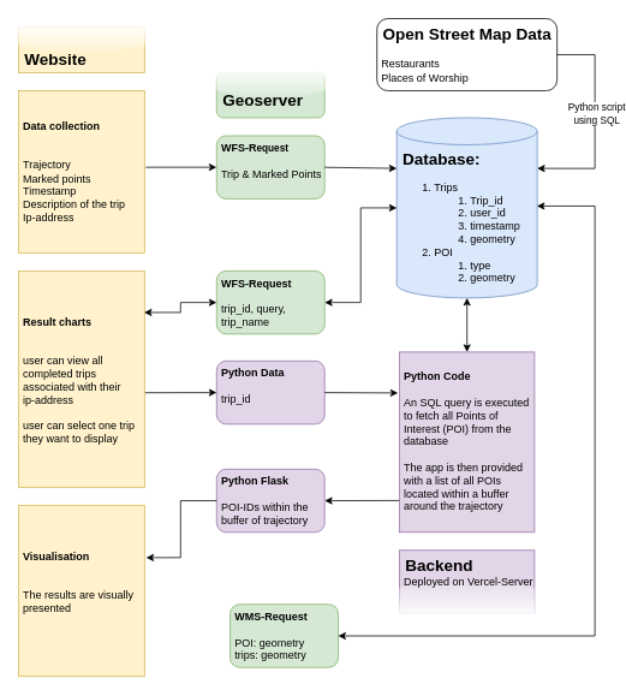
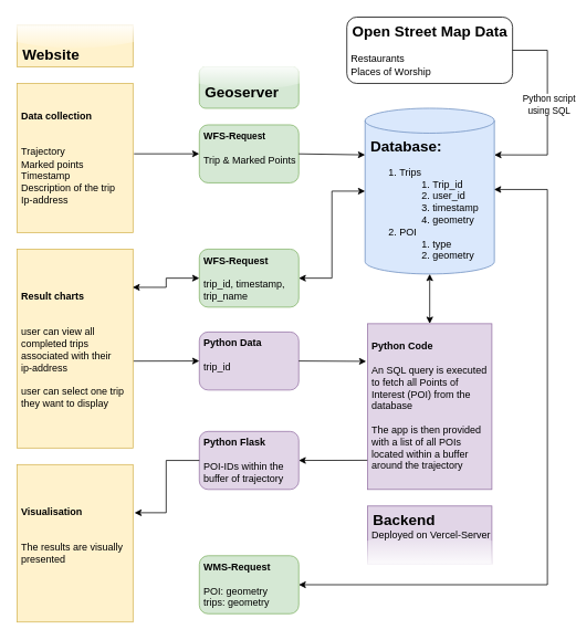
  <mxCell id="0" />
  <mxCell id="1" parent="0" />
  <mxCell id="2" value="&lt;b&gt;&lt;font style=&quot;font-size: 18px;&quot;&gt;&amp;nbsp;Database:&lt;/font&gt;&lt;/b&gt;&lt;br&gt;&lt;ol&gt;&lt;li&gt;Trips&lt;/li&gt;&lt;ol&gt;&lt;li&gt;Trip_id&lt;/li&gt;&lt;li&gt;user_id&lt;/li&gt;&lt;li&gt;timestamp&lt;/li&gt;&lt;li&gt;geometry&lt;/li&gt;&lt;/ol&gt;&lt;li&gt;POI&lt;/li&gt;&lt;ol&gt;&lt;li&gt;type&lt;/li&gt;&lt;li&gt;geometry&lt;/li&gt;&lt;/ol&gt;&lt;/ol&gt;" style="shape=cylinder3;whiteSpace=wrap;html=1;boundedLbl=1;backgroundOutline=1;size=15;align=left;verticalAlign=top;fillColor=#dae8fc;strokeColor=#6c8ebf;" parent="1" vertex="1"><mxGeometry x="440" y="130" width="156" height="200" as="geometry" /></mxCell>
  <mxCell id="3" style="edgeStyle=orthogonalEdgeStyle;rounded=0;orthogonalLoop=1;jettySize=auto;html=1;exitX=1.009;exitY=0.472;exitDx=0;exitDy=0;exitPerimeter=0;" parent="1" source="4" target="9" edge="1"><mxGeometry relative="1" as="geometry" /></mxCell>
  <mxCell id="4" value="&lt;div&gt;&lt;span style=&quot;border-color: var(--border-color);&quot;&gt;&lt;b&gt;&amp;nbsp;Data collection&lt;/b&gt;&lt;/span&gt;&lt;/div&gt;&lt;div&gt;&lt;br&gt;&lt;/div&gt;&lt;div&gt;&lt;br&gt;&lt;/div&gt;&lt;div&gt;&lt;span style=&quot;border-color: var(--border-color);&quot;&gt;&lt;span style=&quot;background-color: initial;&quot;&gt;&amp;nbsp;Trajectory&lt;/span&gt;&lt;/span&gt;&lt;/div&gt;&lt;div&gt;&lt;span style=&quot;border-color: var(--border-color);&quot;&gt;&lt;span style=&quot;background-color: initial;&quot;&gt;&amp;nbsp;Marked points&lt;/span&gt;&lt;/span&gt;&lt;/div&gt;&lt;div&gt;&lt;span style=&quot;border-color: var(--border-color);&quot;&gt;&lt;span style=&quot;background-color: initial;&quot;&gt;&amp;nbsp;Timestamp&lt;/span&gt;&lt;/span&gt;&lt;/div&gt;&lt;div&gt;&lt;span style=&quot;border-color: var(--border-color);&quot;&gt;&lt;span style=&quot;background-color: initial;&quot;&gt;&amp;nbsp;Description of the trip&lt;/span&gt;&lt;/span&gt;&lt;/div&gt;&lt;div&gt;&lt;span style=&quot;border-color: var(--border-color);&quot;&gt;&lt;span style=&quot;background-color: initial;&quot;&gt;&amp;nbsp;Ip-address&lt;br&gt;&lt;/span&gt;&lt;/span&gt;&lt;/div&gt;&lt;div&gt;&lt;span style=&quot;border-color: var(--border-color);&quot;&gt;&lt;span style=&quot;background-color: initial;&quot;&gt;&lt;/span&gt;&lt;/span&gt;&lt;/div&gt;" style="rounded=0;whiteSpace=wrap;html=1;fillColor=#fff2cc;strokeColor=#d6b656;align=left;" parent="1" vertex="1"><mxGeometry x="20" y="100" width="140" height="180" as="geometry" /></mxCell>
  <mxCell id="5" value="&lt;font style=&quot;&quot;&gt;&lt;font style=&quot;font-size: 18px;&quot;&gt;&lt;b style=&quot;&quot;&gt;&amp;nbsp;Open Street Map Data&lt;/b&gt;&lt;br&gt;&lt;/font&gt;&lt;/font&gt;&lt;div&gt;&lt;font style=&quot;&quot;&gt;&lt;br&gt;&lt;/font&gt;&lt;/div&gt;&lt;div&gt;&lt;font style=&quot;&quot;&gt;&amp;nbsp;Restaurants&lt;/font&gt;&lt;/div&gt;&lt;font style=&quot;&quot;&gt;&amp;nbsp;Places of Worship&lt;br&gt;&lt;/font&gt;" style="rounded=1;whiteSpace=wrap;html=1;align=left;" parent="1" vertex="1"><mxGeometry x="418" y="20" width="200" height="80" as="geometry" /></mxCell>
  <mxCell id="6" value="&lt;div&gt;&lt;b&gt;&lt;br&gt;&lt;/b&gt;&lt;/div&gt;&lt;div&gt;&lt;b&gt;&lt;br&gt;&lt;/b&gt;&lt;/div&gt;&lt;div&gt;&lt;b&gt;&lt;br&gt;&lt;/b&gt;&lt;/div&gt;&lt;div&gt;&lt;b&gt;&amp;nbsp;Result charts&lt;/b&gt;&lt;/div&gt;&lt;br&gt;&lt;br&gt;&lt;div&gt;&lt;span style=&quot;border-color: var(--border-color);&quot;&gt;&lt;font style=&quot;font-size: 12px;&quot;&gt;&amp;nbsp;user can view all&lt;br&gt;&amp;nbsp;completed trips&lt;br&gt;&amp;nbsp;associated with their &lt;br&gt;&amp;nbsp;ip-address&lt;/font&gt;&lt;/span&gt;&lt;/div&gt;&lt;div&gt;&lt;span style=&quot;border-color: var(--border-color);&quot;&gt;&lt;font style=&quot;font-size: 12px;&quot;&gt;&lt;br&gt;&lt;/font&gt;&lt;/span&gt;&lt;/div&gt;&lt;div&gt;&lt;span style=&quot;border-color: var(--border-color);&quot;&gt;&lt;font style=&quot;font-size: 12px;&quot;&gt;&amp;nbsp;user can select one trip&lt;br&gt;&amp;nbsp;they want to display&lt;br&gt;&lt;/font&gt;&lt;/span&gt;&lt;/div&gt;&lt;div&gt;&lt;span style=&quot;border-color: var(--border-color);&quot;&gt;&lt;/span&gt;&lt;/div&gt;" style="rounded=0;whiteSpace=wrap;html=1;verticalAlign=top;align=left;fillColor=#fff2cc;strokeColor=#d6b656;" parent="1" vertex="1"><mxGeometry x="20" y="300" width="140" height="240" as="geometry" /></mxCell>
  <mxCell id="7" value="" style="endArrow=classic;html=1;rounded=0;exitX=1;exitY=0.5;exitDx=0;exitDy=0;entryX=1;entryY=0;entryDx=0;entryDy=56.25;entryPerimeter=0;edgeStyle=orthogonalEdgeStyle;" parent="1" source="5" target="2" edge="1"><mxGeometry width="50" height="50" relative="1" as="geometry"><mxPoint x="530" y="100" as="sourcePoint" /><mxPoint x="580" y="50" as="targetPoint" /><Array as="points"><mxPoint x="660" y="60" /><mxPoint x="660" y="186" /></Array></mxGeometry></mxCell>
  <mxCell id="8" value="Python script&lt;br style=&quot;border-color: var(--border-color);&quot;&gt;using SQL" style="edgeLabel;html=1;align=center;verticalAlign=middle;resizable=0;points=[];" parent="7" vertex="1" connectable="0"><mxGeometry x="-0.648" y="-1" relative="1" as="geometry"><mxPoint x="2" y="64" as="offset" /></mxGeometry></mxCell>
  <mxCell id="9" value="&lt;div&gt;&lt;b&gt;&amp;nbsp;WFS-R&lt;/b&gt;&lt;span style=&quot;font-weight: bold; font-size: 11px; text-align: center;&quot;&gt;equest&lt;/span&gt;&lt;/div&gt;&lt;div&gt;&lt;span style=&quot;font-weight: bold; font-size: 11px; text-align: center;&quot;&gt;&lt;/span&gt;&lt;/div&gt;&lt;div&gt;&lt;br&gt;&lt;/div&gt;&lt;div&gt;&amp;nbsp;Trip &amp;amp; Marked Points&lt;/div&gt;" style="rounded=1;whiteSpace=wrap;html=1;align=left;verticalAlign=top;fillColor=#d5e8d4;strokeColor=#82b366;shadow=0;" parent="1" vertex="1"><mxGeometry x="240" y="150" width="120" height="70" as="geometry" /></mxCell>
  <mxCell id="10" value="&lt;div&gt;&lt;b&gt;&lt;br&gt;&lt;/b&gt;&lt;/div&gt;&lt;div&gt;&lt;b&gt;&amp;nbsp;Python Code &lt;/b&gt;&lt;br&gt;&lt;/div&gt;&lt;div&gt;&lt;br&gt;&lt;/div&gt;&lt;div&gt;&amp;nbsp;An SQL query is executed&lt;br&gt;&amp;nbsp;to fetch all Points of&lt;br&gt;&amp;nbsp;Interest (POI) from the&lt;br&gt;&amp;nbsp;database&lt;/div&gt;&lt;div&gt;&amp;nbsp;&lt;/div&gt;&lt;div&gt;&amp;nbsp;The app is then provided&lt;br&gt;&amp;nbsp;with a list of all POIs&lt;br&gt;&amp;nbsp;located within a buffer&lt;br&gt;&amp;nbsp;around the trajectory&lt;/div&gt;" style="rounded=0;whiteSpace=wrap;html=1;verticalAlign=top;align=left;fillColor=#e1d5e7;strokeColor=#9673a6;" parent="1" vertex="1"><mxGeometry x="443" y="390" width="150" height="200" as="geometry" /></mxCell>
  <mxCell id="11" value="&lt;div&gt;&lt;b&gt;&lt;br&gt;&lt;/b&gt;&lt;/div&gt;&lt;div&gt;&lt;b&gt;&lt;br&gt;&lt;/b&gt;&lt;/div&gt;&lt;div&gt;&lt;b&gt;&lt;br&gt;&lt;/b&gt;&lt;/div&gt;&lt;div&gt;&lt;b&gt;&amp;nbsp;Visualisation&lt;/b&gt;&lt;/div&gt;&lt;div&gt;&lt;b&gt;&lt;br&gt;&lt;/b&gt;&lt;/div&gt;&lt;div&gt;&lt;b&gt;&lt;br&gt;&lt;/b&gt;&lt;/div&gt;&amp;nbsp;The results are visually&lt;br&gt;&amp;nbsp;presented&lt;font size=&quot;1&quot;&gt; &lt;br&gt;&lt;/font&gt;" style="rounded=0;whiteSpace=wrap;html=1;verticalAlign=top;align=left;fillColor=#fff2cc;strokeColor=#d6b656;" parent="1" vertex="1"><mxGeometry x="20" y="560" width="140" height="190" as="geometry" /></mxCell>
- <mxCell id="12" value="&lt;b&gt;&amp;nbsp;WFS-Request&lt;br&gt;&lt;/b&gt;&lt;div&gt;&lt;br&gt;&lt;/div&gt;&lt;div&gt;&amp;nbsp;trip_id, query, &lt;br&gt;&amp;nbsp;trip_name&lt;/div&gt;" style="rounded=1;whiteSpace=wrap;html=1;verticalAlign=top;align=left;fillColor=#d5e8d4;strokeColor=#82b366;shadow=0;" parent="1" vertex="1"><mxGeometry x="240" y="300" width="120" height="70" as="geometry" /></mxCell>
+ <mxCell id="12" value="&lt;b&gt;&amp;nbsp;WFS-Request&lt;br&gt;&lt;/b&gt;&lt;div&gt;&lt;br&gt;&lt;/div&gt;&lt;div&gt;&amp;nbsp;trip_id, timestamp, &lt;br&gt;&amp;nbsp;trip_name&lt;/div&gt;" style="rounded=1;whiteSpace=wrap;html=1;verticalAlign=top;align=left;fillColor=#d5e8d4;strokeColor=#82b366;shadow=0;" parent="1" vertex="1"><mxGeometry x="240" y="300" width="120" height="70" as="geometry" /></mxCell>
  <mxCell id="13" value="&amp;nbsp;&lt;b&gt;Python Data&lt;/b&gt;&lt;br&gt;&lt;div&gt;&lt;br&gt;&lt;/div&gt;&lt;div&gt;&amp;nbsp;trip_id&lt;/div&gt;" style="rounded=1;whiteSpace=wrap;html=1;align=left;verticalAlign=top;fillColor=#e1d5e7;strokeColor=#9673a6;shadow=0;" parent="1" vertex="1"><mxGeometry x="240" y="400" width="120" height="70" as="geometry" /></mxCell>
  <mxCell id="14" value="" style="endArrow=classic;html=1;rounded=0;exitX=1;exitY=0.5;exitDx=0;exitDy=0;entryX=-0.011;entryY=0.227;entryDx=0;entryDy=0;entryPerimeter=0;" parent="1" source="13" target="10" edge="1"><mxGeometry width="50" height="50" relative="1" as="geometry"><mxPoint x="-10" y="750" as="sourcePoint" /><mxPoint x="256" y="681" as="targetPoint" /></mxGeometry></mxCell>
  <mxCell id="15" value="&lt;b&gt;&amp;nbsp;Python Flask&lt;/b&gt;&lt;br&gt;&lt;div&gt;&lt;br&gt;&lt;/div&gt;&lt;div&gt;&amp;nbsp;POI-IDs within the&lt;br&gt;&amp;nbsp;buffer of trajectory&lt;/div&gt;" style="rounded=1;whiteSpace=wrap;html=1;align=left;verticalAlign=top;fillColor=#e1d5e7;strokeColor=#9673a6;shadow=0;" parent="1" vertex="1"><mxGeometry x="240" y="520" width="120" height="70" as="geometry" /></mxCell>
  <mxCell id="16" value="" style="endArrow=classic;html=1;rounded=0;entryX=1;entryY=0.5;entryDx=0;entryDy=0;exitX=-0.002;exitY=0.824;exitDx=0;exitDy=0;exitPerimeter=0;" parent="1" source="10" target="15" edge="1"><mxGeometry width="50" height="50" relative="1" as="geometry"><mxPoint x="440" y="555" as="sourcePoint" /><mxPoint x="450" y="670" as="targetPoint" /></mxGeometry></mxCell>
- <mxCell id="17" value="&lt;b&gt;&amp;nbsp;WMS-Request&lt;br&gt;&lt;/b&gt;&lt;div&gt;&lt;br&gt;&lt;/div&gt;&lt;div&gt;&amp;nbsp;POI: geometry&lt;br&gt;&amp;nbsp;trips: geometry&lt;/div&gt;" style="rounded=1;whiteSpace=wrap;html=1;verticalAlign=top;align=left;fillColor=#d5e8d4;strokeColor=#82b366;shadow=0;" parent="1" vertex="1"><mxGeometry x="255" y="670" width="120" height="70" as="geometry" /></mxCell>
+ <mxCell id="17" value="&lt;b&gt;&amp;nbsp;WMS-Request&lt;br&gt;&lt;/b&gt;&lt;div&gt;&lt;br&gt;&lt;/div&gt;&lt;div&gt;&amp;nbsp;POI: geometry&lt;br&gt;&amp;nbsp;trips: geometry&lt;/div&gt;" style="rounded=1;whiteSpace=wrap;html=1;verticalAlign=top;align=left;fillColor=#d5e8d4;strokeColor=#82b366;shadow=0;" parent="1" vertex="1"><mxGeometry x="240" y="670" width="120" height="70" as="geometry" /></mxCell>
  <mxCell id="18" value="" style="endArrow=classic;html=1;rounded=0;exitX=1;exitY=0.5;exitDx=0;exitDy=0;entryX=0;entryY=0;entryDx=0;entryDy=56.25;entryPerimeter=0;" parent="1" source="9" target="2" edge="1"><mxGeometry width="50" height="50" relative="1" as="geometry"><mxPoint x="330" y="290" as="sourcePoint" /><mxPoint x="380" y="240" as="targetPoint" /></mxGeometry></mxCell>
  <mxCell id="19" value="" style="endArrow=classic;startArrow=classic;html=1;rounded=0;exitX=0.997;exitY=0.192;exitDx=0;exitDy=0;entryX=0;entryY=0.5;entryDx=0;entryDy=0;edgeStyle=orthogonalEdgeStyle;exitPerimeter=0;" parent="1" source="6" target="12" edge="1"><mxGeometry width="50" height="50" relative="1" as="geometry"><mxPoint x="160" y="390" as="sourcePoint" /><mxPoint x="210" y="380" as="targetPoint" /></mxGeometry></mxCell>
  <mxCell id="20" value="" style="endArrow=classic;startArrow=classic;html=1;rounded=0;exitX=1;exitY=0.5;exitDx=0;exitDy=0;entryX=0;entryY=0.5;entryDx=0;entryDy=0;entryPerimeter=0;edgeStyle=orthogonalEdgeStyle;" parent="1" source="12" target="2" edge="1"><mxGeometry width="50" height="50" relative="1" as="geometry"><mxPoint x="350" y="400" as="sourcePoint" /><mxPoint x="400" y="350" as="targetPoint" /></mxGeometry></mxCell>
  <mxCell id="21" value="" style="endArrow=classic;html=1;rounded=0;exitX=1.005;exitY=0.563;exitDx=0;exitDy=0;entryX=0;entryY=0.5;entryDx=0;entryDy=0;exitPerimeter=0;" parent="1" source="6" target="13" edge="1"><mxGeometry width="50" height="50" relative="1" as="geometry"><mxPoint x="270" y="540" as="sourcePoint" /><mxPoint x="320" y="490" as="targetPoint" /></mxGeometry></mxCell>
  <mxCell id="22" value="" style="endArrow=classic;html=1;rounded=0;entryX=1.013;entryY=0.306;entryDx=0;entryDy=0;entryPerimeter=0;exitX=0;exitY=0.5;exitDx=0;exitDy=0;edgeStyle=orthogonalEdgeStyle;" parent="1" source="15" target="11" edge="1"><mxGeometry width="50" height="50" relative="1" as="geometry"><mxPoint x="240" y="560" as="sourcePoint" /><mxPoint x="290" y="510" as="targetPoint" /></mxGeometry></mxCell>
  <mxCell id="23" value="" style="endArrow=classic;startArrow=classic;html=1;rounded=0;entryX=0.998;entryY=0.49;entryDx=0;entryDy=0;entryPerimeter=0;edgeStyle=orthogonalEdgeStyle;exitX=1;exitY=0.5;exitDx=0;exitDy=0;" parent="1" source="17" target="2" edge="1"><mxGeometry width="50" height="50" relative="1" as="geometry"><mxPoint x="380" y="705" as="sourcePoint" /><mxPoint x="616" y="230" as="targetPoint" /><Array as="points"><mxPoint x="660" y="705" /><mxPoint x="660" y="228" /></Array></mxGeometry></mxCell>
  <mxCell id="24" value="" style="endArrow=classic;startArrow=classic;html=1;rounded=0;exitX=0.5;exitY=0;exitDx=0;exitDy=0;entryX=0.5;entryY=1;entryDx=0;entryDy=0;entryPerimeter=0;" parent="1" source="10" target="2" edge="1"><mxGeometry width="50" height="50" relative="1" as="geometry"><mxPoint x="460" y="370" as="sourcePoint" /><mxPoint x="510" y="320" as="targetPoint" /></mxGeometry></mxCell>
  <mxCell id="25" value="&lt;span style=&quot;border-color: var(--border-color);&quot;&gt;&lt;span style=&quot;background-color: initial;&quot;&gt;&lt;b&gt;&lt;font style=&quot;font-size: 18px;&quot;&gt;&lt;br&gt;&amp;nbsp;Website&lt;/font&gt;&lt;/b&gt;&lt;br&gt;&lt;/span&gt;&lt;/span&gt;" style="rounded=0;whiteSpace=wrap;html=1;fillColor=#fff2cc;strokeColor=#d6b656;align=left;glass=1;shadow=0;" parent="1" vertex="1"><mxGeometry x="20" y="30" width="140" height="50" as="geometry" /></mxCell>
  <mxCell id="26" value="&lt;b&gt;&lt;font style=&quot;font-size: 18px;&quot;&gt;&amp;nbsp;Backend&lt;/font&gt;&lt;/b&gt;&lt;br&gt;&amp;nbsp;Deployed on Vercel-Server" style="rounded=0;whiteSpace=wrap;html=1;verticalAlign=top;align=left;fillColor=#e1d5e7;strokeColor=#9673a6;glass=1;direction=west;" parent="1" vertex="1"><mxGeometry x="443" y="610" width="150" height="70" as="geometry" /></mxCell>
  <mxCell id="27" value="&lt;b&gt;&lt;font style=&quot;&quot;&gt;&lt;br&gt;&lt;span style=&quot;font-size: 18px;&quot;&gt;&amp;nbsp;Geoserver&lt;/span&gt;&lt;/font&gt;&lt;/b&gt;" style="rounded=1;whiteSpace=wrap;html=1;align=left;verticalAlign=top;fillColor=#d5e8d4;strokeColor=#82b366;shadow=0;glass=1;" parent="1" vertex="1"><mxGeometry x="240" y="80" width="120" height="50" as="geometry" /></mxCell>
